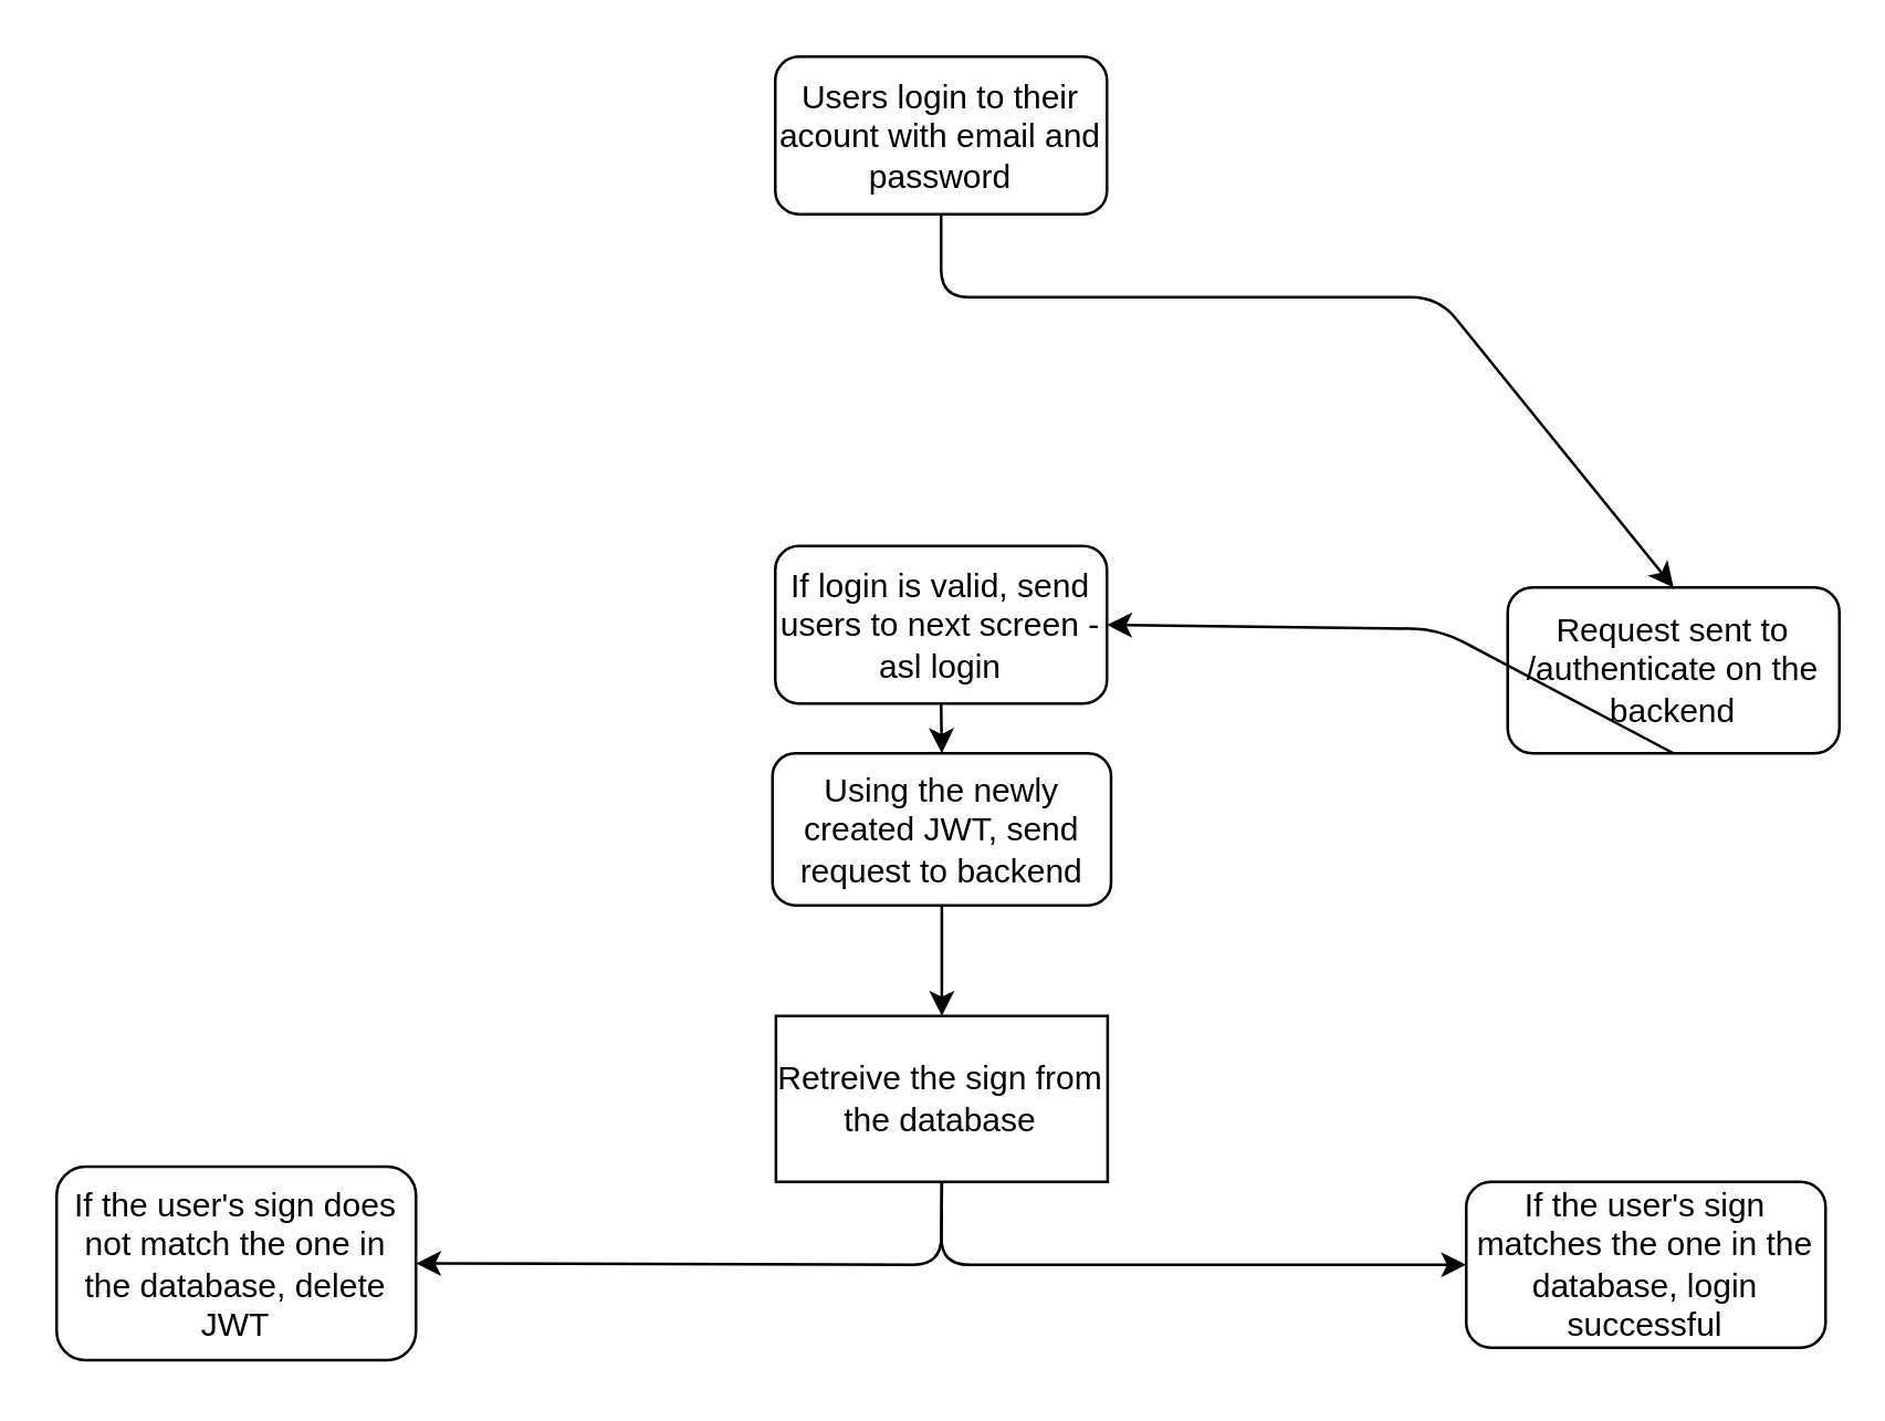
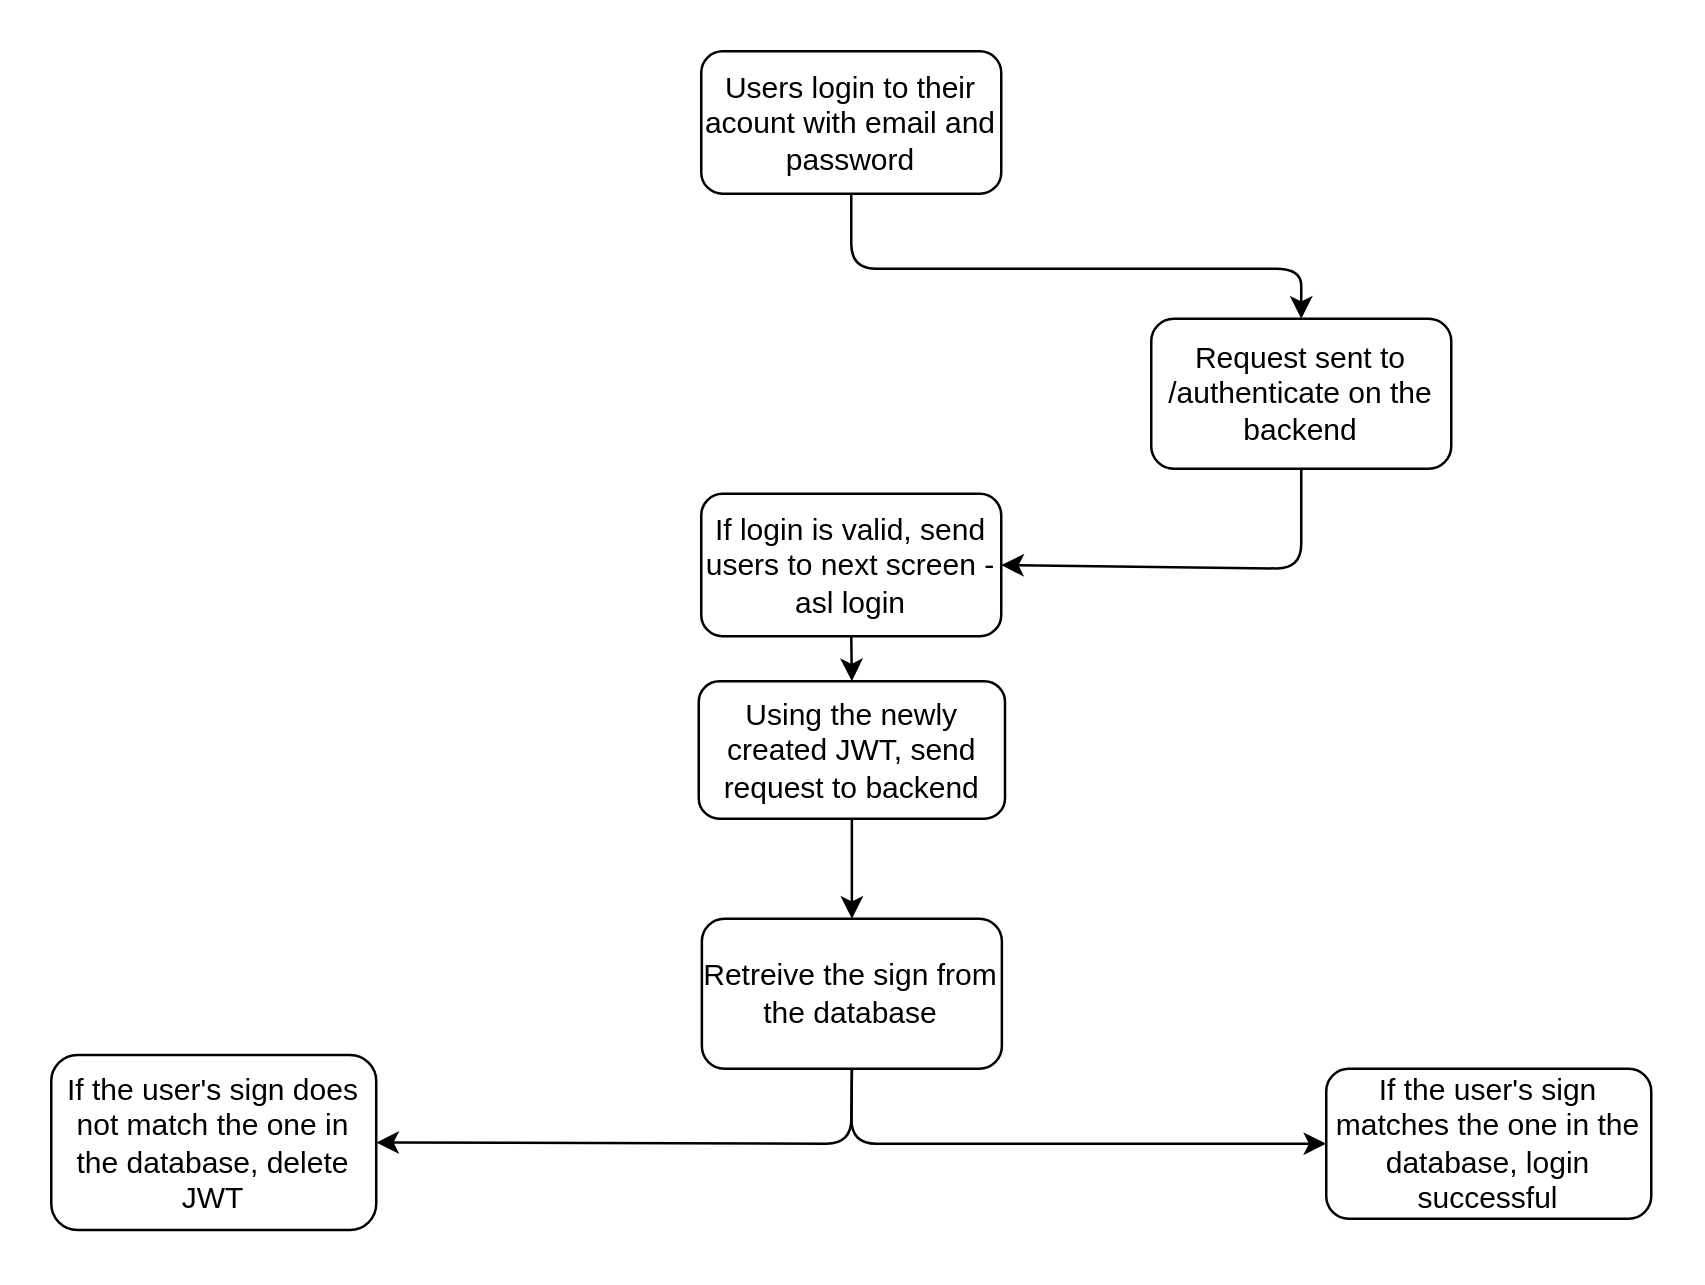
  <mxCell id="0" />
  <mxCell id="1" parent="0" />
  <mxCell id="2" style="edgeStyle=none;html=1;entryX=0.5;entryY=0;entryDx=0;entryDy=0;" edge="1" parent="1" source="3" target="4"><mxGeometry relative="1" as="geometry"><mxPoint x="520" y="147" as="targetPoint" /><Array as="points"><mxPoint x="340" y="107" /><mxPoint x="520" y="107" /></Array></mxGeometry></mxCell>
  <mxCell id="3" value="Users login to their acount with email and password" style="rounded=1;whiteSpace=wrap;html=1;" vertex="1" parent="1"><mxGeometry x="280" y="20" width="120" height="57" as="geometry" /></mxCell>
- <mxCell id="4" value="Request sent to /authenticate on the backend" style="rounded=1;whiteSpace=wrap;html=1;" vertex="1" parent="1"><mxGeometry x="545" y="212" width="120" height="60" as="geometry" /></mxCell>
+ <mxCell id="4" value="Request sent to /authenticate on the backend" style="rounded=1;whiteSpace=wrap;html=1;" vertex="1" parent="1"><mxGeometry x="460" y="127" width="120" height="60" as="geometry" /></mxCell>
  <mxCell id="5" style="edgeStyle=none;html=1;exitX=0.5;exitY=1;exitDx=0;exitDy=0;entryX=1;entryY=0.5;entryDx=0;entryDy=0;" edge="1" parent="1" source="4" target="6"><mxGeometry relative="1" as="geometry"><mxPoint x="400" y="247" as="targetPoint" /><mxPoint x="280" y="217" as="sourcePoint" /><Array as="points"><mxPoint x="520" y="227" /></Array></mxGeometry></mxCell>
  <mxCell id="6" value="If login is valid, send users to next screen - asl login" style="rounded=1;whiteSpace=wrap;html=1;" vertex="1" parent="1"><mxGeometry x="280" y="197" width="120" height="57" as="geometry" /></mxCell>
  <mxCell id="7" value="" style="endArrow=classic;html=1;exitX=0.5;exitY=1;exitDx=0;exitDy=0;entryX=0.5;entryY=0;entryDx=0;entryDy=0;" edge="1" parent="1" source="6" target="8"><mxGeometry width="50" height="50" relative="1" as="geometry"><mxPoint x="360" y="427" as="sourcePoint" /><mxPoint x="340" y="287" as="targetPoint" /></mxGeometry></mxCell>
  <mxCell id="8" value="Using the newly created JWT, send request to backend" style="rounded=1;whiteSpace=wrap;html=1;" vertex="1" parent="1"><mxGeometry x="279" y="272" width="122.5" height="55" as="geometry" /></mxCell>
  <mxCell id="9" style="edgeStyle=none;html=1;exitX=0.5;exitY=1;exitDx=0;exitDy=0;entryX=0;entryY=0.5;entryDx=0;entryDy=0;" edge="1" parent="1" source="12" target="10"><mxGeometry relative="1" as="geometry"><mxPoint x="520" y="477" as="targetPoint" /><mxPoint x="540" y="401" as="sourcePoint" /><Array as="points"><mxPoint x="340" y="457" /></Array></mxGeometry></mxCell>
  <mxCell id="10" value="If the user's sign matches the one in the database, login successful" style="rounded=1;whiteSpace=wrap;html=1;" vertex="1" parent="1"><mxGeometry x="530" y="427" width="130" height="60" as="geometry" /></mxCell>
  <mxCell id="11" style="edgeStyle=none;html=1;exitX=0.5;exitY=1;exitDx=0;exitDy=0;entryX=0.5;entryY=0;entryDx=0;entryDy=0;" edge="1" parent="1" source="8" target="12"><mxGeometry relative="1" as="geometry"><mxPoint x="480" y="373" as="targetPoint" /><mxPoint x="340.25" y="327" as="sourcePoint" /><Array as="points" /></mxGeometry></mxCell>
- <mxCell id="12" value="Retreive the sign from the database" style="whiteSpace=wrap;html=1;rounded=0;" vertex="1" parent="1"><mxGeometry x="280.25" y="367" width="120" height="60" as="geometry" /></mxCell>
+ <mxCell id="12" value="Retreive the sign from the database" style="rounded=1;whiteSpace=wrap;html=1;" vertex="1" parent="1"><mxGeometry x="280.25" y="367" width="120" height="60" as="geometry" /></mxCell>
  <mxCell id="13" style="edgeStyle=none;html=1;exitX=0.5;exitY=1;exitDx=0;exitDy=0;entryX=1;entryY=0.5;entryDx=0;entryDy=0;" edge="1" parent="1" source="12" target="14"><mxGeometry relative="1" as="geometry"><mxPoint x="150" y="457" as="targetPoint" /><mxPoint x="350.25" y="437" as="sourcePoint" /><Array as="points"><mxPoint x="340" y="457" /></Array></mxGeometry></mxCell>
  <mxCell id="14" value="If the user's sign does not match the one in the database, delete JWT" style="rounded=1;whiteSpace=wrap;html=1;" vertex="1" parent="1"><mxGeometry x="20" y="421.5" width="130" height="70" as="geometry" /></mxCell>
